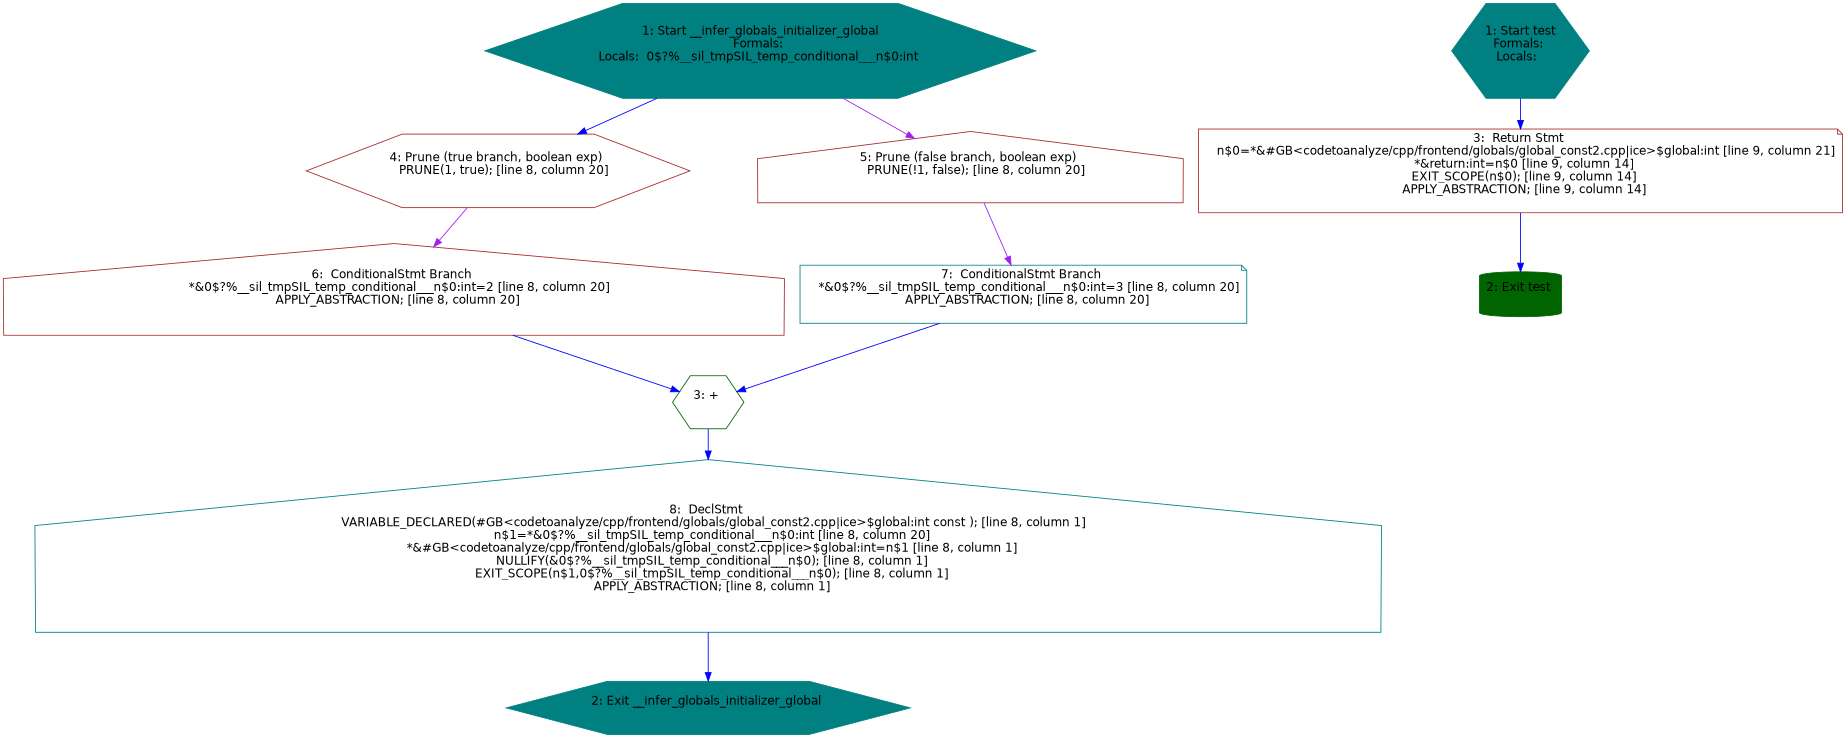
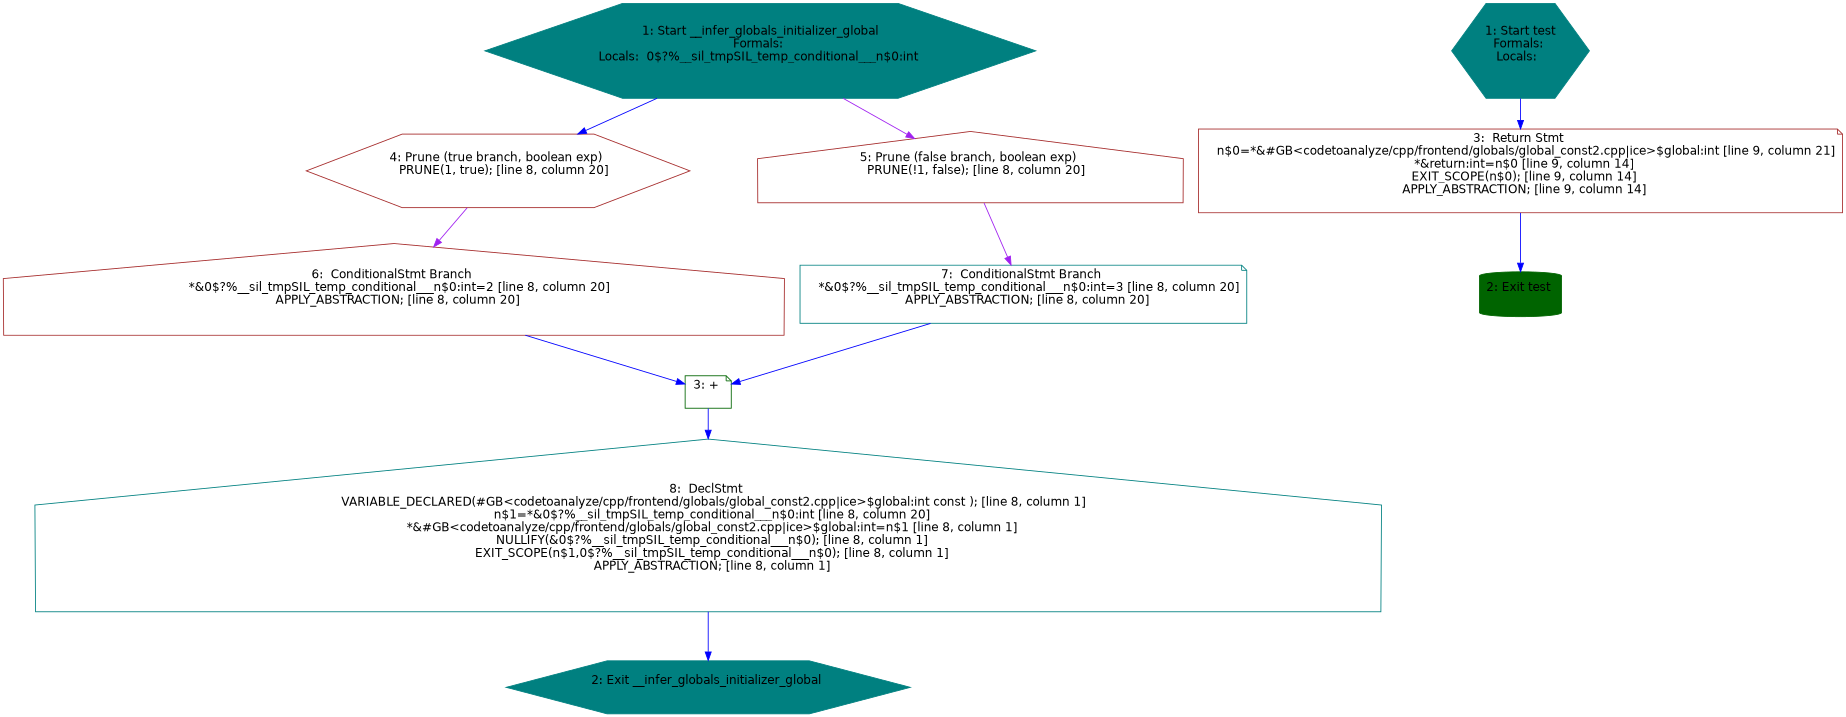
  digraph {
    fontname="DejaVu Sans"
    node [color=teal shape=hexagon fontname="DejaVu Sans"]
    edge [color=blue fontname="DejaVu Sans"]
    n1 [label="1: Start __infer_globals_initializer_global\nFormals: \nLocals:  0$?%__sil_tmpSIL_temp_conditional___n$0:int \n  " style=filled]
    n2 [label="4: Prune (true branch, boolean exp) \n   PRUNE(1, true); [line 8, column 20]\n " color=brown]
    n3 [label="5: Prune (false branch, boolean exp) \n   PRUNE(!1, false); [line 8, column 20]\n " shape=house color=brown]
    n4 [label="6:  ConditionalStmt Branch \n   *&0$?%__sil_tmpSIL_temp_conditional___n$0:int=2 [line 8, column 20]\n  APPLY_ABSTRACTION; [line 8, column 20]\n " shape=house color=brown]
    n5 [label="7:  ConditionalStmt Branch \n   *&0$?%__sil_tmpSIL_temp_conditional___n$0:int=3 [line 8, column 20]\n  APPLY_ABSTRACTION; [line 8, column 20]\n " shape=note]
    n6 [label="2: Exit __infer_globals_initializer_global \n  " style=filled]
-   n7 [label="3: + \n  " color=darkgreen]
+   n7 [label="3: + \n  " color=darkgreen shape=note]
    n8 [label="8:  DeclStmt \n   VARIABLE_DECLARED(#GB<codetoanalyze/cpp/frontend/globals/global_const2.cpp|ice>$global:int const ); [line 8, column 1]\n  n$1=*&0$?%__sil_tmpSIL_temp_conditional___n$0:int [line 8, column 20]\n  *&#GB<codetoanalyze/cpp/frontend/globals/global_const2.cpp|ice>$global:int=n$1 [line 8, column 1]\n  NULLIFY(&0$?%__sil_tmpSIL_temp_conditional___n$0); [line 8, column 1]\n  EXIT_SCOPE(n$1,0$?%__sil_tmpSIL_temp_conditional___n$0); [line 8, column 1]\n  APPLY_ABSTRACTION; [line 8, column 1]\n " shape=house]
    n9 [label="1: Start test\nFormals: \nLocals:  \n  " style=filled]
    n10 [label="3:  Return Stmt \n   n$0=*&#GB<codetoanalyze/cpp/frontend/globals/global_const2.cpp|ice>$global:int [line 9, column 21]\n  *&return:int=n$0 [line 9, column 14]\n  EXIT_SCOPE(n$0); [line 9, column 14]\n  APPLY_ABSTRACTION; [line 9, column 14]\n " shape=note color=brown]
    n11 [color=darkgreen label="2: Exit test \n  " style=filled shape=cylinder]
    n1 -> n2
    n1 -> n3 [color=purple]
    n2 -> n4 [color=purple]
    n3 -> n5 [color=purple]
    n4 -> n7
    n5 -> n7
    n7 -> n8
    n8 -> n6
    n9 -> n10
    n10 -> n11
  }
